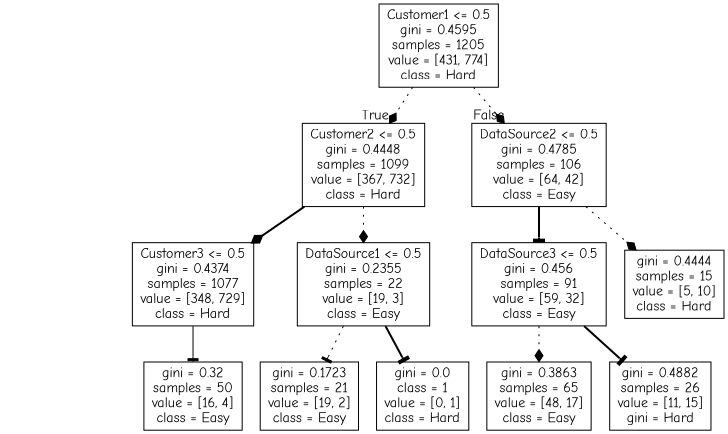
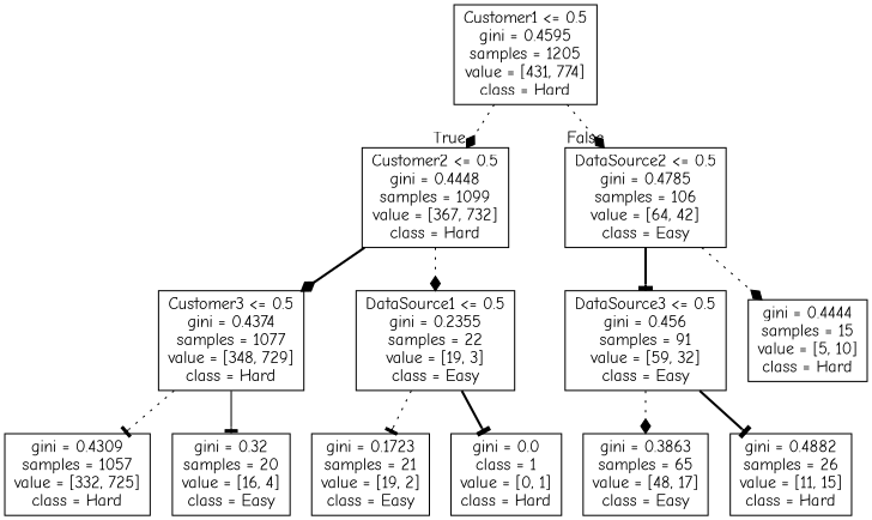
  digraph {
    fontname="Comic Neue"
    node [fontname="Comic Neue" shape=box]
    edge [arrowhead=diamond fontname="Comic Neue" style=dotted]
    n1 [label="Customer1 <= 0.5\ngini = 0.4595\nsamples = 1205\nvalue = [431, 774]\nclass = Hard"]
    n2 [label="Customer2 <= 0.5\ngini = 0.4448\nsamples = 1099\nvalue = [367, 732]\nclass = Hard"]
    n3 [label="DataSource2 <= 0.5\ngini = 0.4785\nsamples = 106\nvalue = [64, 42]\nclass = Easy"]
    n4 [label="Customer3 <= 0.5\ngini = 0.4374\nsamples = 1077\nvalue = [348, 729]\nclass = Hard"]
    n5 [label="DataSource1 <= 0.5\ngini = 0.2355\nsamples = 22\nvalue = [19, 3]\nclass = Easy"]
    n6 [label="DataSource3 <= 0.5\ngini = 0.456\nsamples = 91\nvalue = [59, 32]\nclass = Easy"]
    n7 [label="gini = 0.4444\nsamples = 15\nvalue = [5, 10]\nclass = Hard"]
-   n9 [label="gini = 0.32\nsamples = 50\nvalue = [16, 4]\nclass = Easy"]
+   n8 [label="gini = 0.4309\nsamples = 1057\nvalue = [332, 725]\nclass = Hard"]
+   n9 [label="gini = 0.32\nsamples = 20\nvalue = [16, 4]\nclass = Easy"]
    n10 [label="gini = 0.1723\nsamples = 21\nvalue = [19, 2]\nclass = Easy"]
    n11 [label="gini = 0.0\nclass = 1\nvalue = [0, 1]\nclass = Hard"]
    n12 [label="gini = 0.3863\nsamples = 65\nvalue = [48, 17]\nclass = Easy"]
-   n13 [label="gini = 0.4882\nsamples = 26\nvalue = [11, 15]\ngini = Hard"]
+   n13 [label="gini = 0.4882\nsamples = 26\nvalue = [11, 15]\nclass = Hard"]
    n1 -> n2 [headlabel=True labelangle=45 labeldistance=2.5]
    n1 -> n3 [headlabel=False labelangle=-45 labeldistance=2.5]
    n2 -> n4 [style=bold]
    n2 -> n5
    n3 -> n6 [arrowhead=tee style=bold]
    n3 -> n7
+   n4 -> n8 [arrowhead=tee]
    n4 -> n9 [arrowhead=tee style=solid]
    n5 -> n10 [arrowhead=tee]
    n5 -> n11 [arrowhead=tee style=bold]
    n6 -> n12
    n6 -> n13 [arrowhead=tee style=bold]
  }
